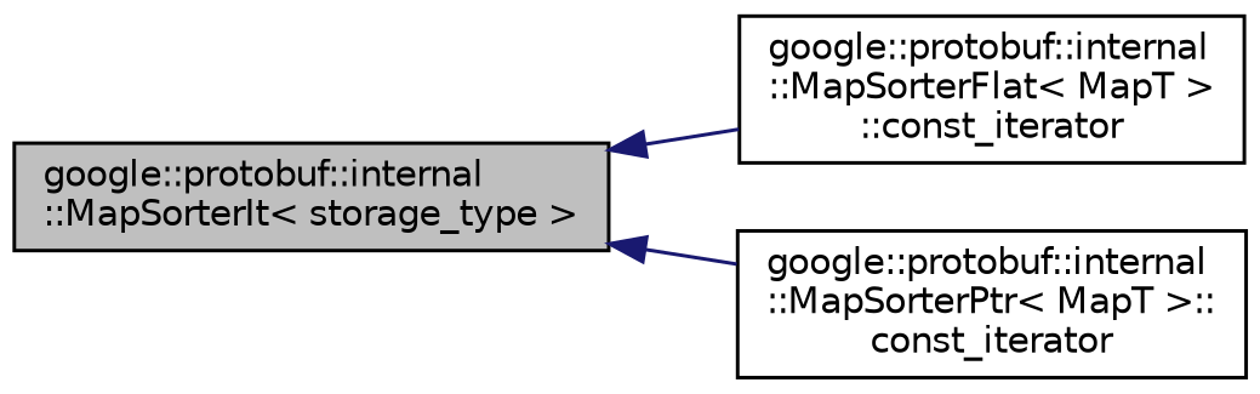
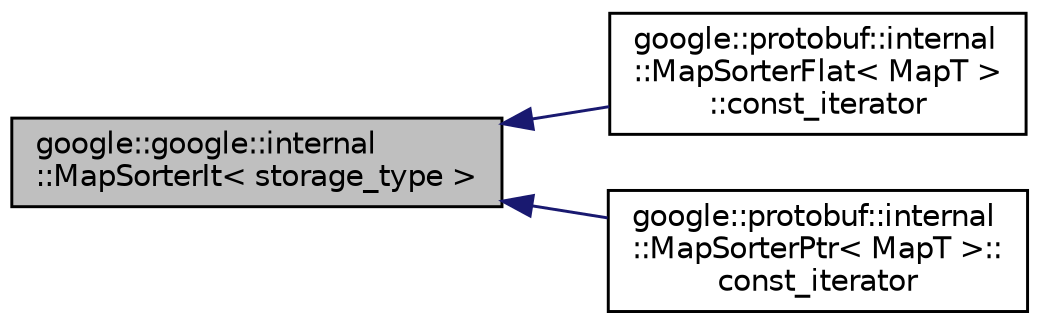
  digraph {
    rankdir=LR
    node [color=black fillcolor=white fontname=Helvetica fontsize=10 shape=record style=filled]
    edge [color=midnightblue dir=back fontname=Helvetica fontsize=10 labelfontname=Helvetica labelfontsize=10 style=solid]
-   n1 [fillcolor=grey75 fontcolor=black height=0.2 label="google::protobuf::internal\l::MapSorterIt\< storage_type \>" width=0.4]
+   n1 [fillcolor=grey75 fontcolor=black height=0.2 label="google::google::internal\l::MapSorterIt\< storage_type \>" width=0.4]
    n2 [height=0.2 label="google::protobuf::internal\l::MapSorterFlat\< MapT \>\l::const_iterator" width=0.4]
    n3 [height=0.2 label="google::protobuf::internal\l::MapSorterPtr\< MapT \>::\lconst_iterator" width=0.4]
    n1 -> n2
    n1 -> n3
  }
